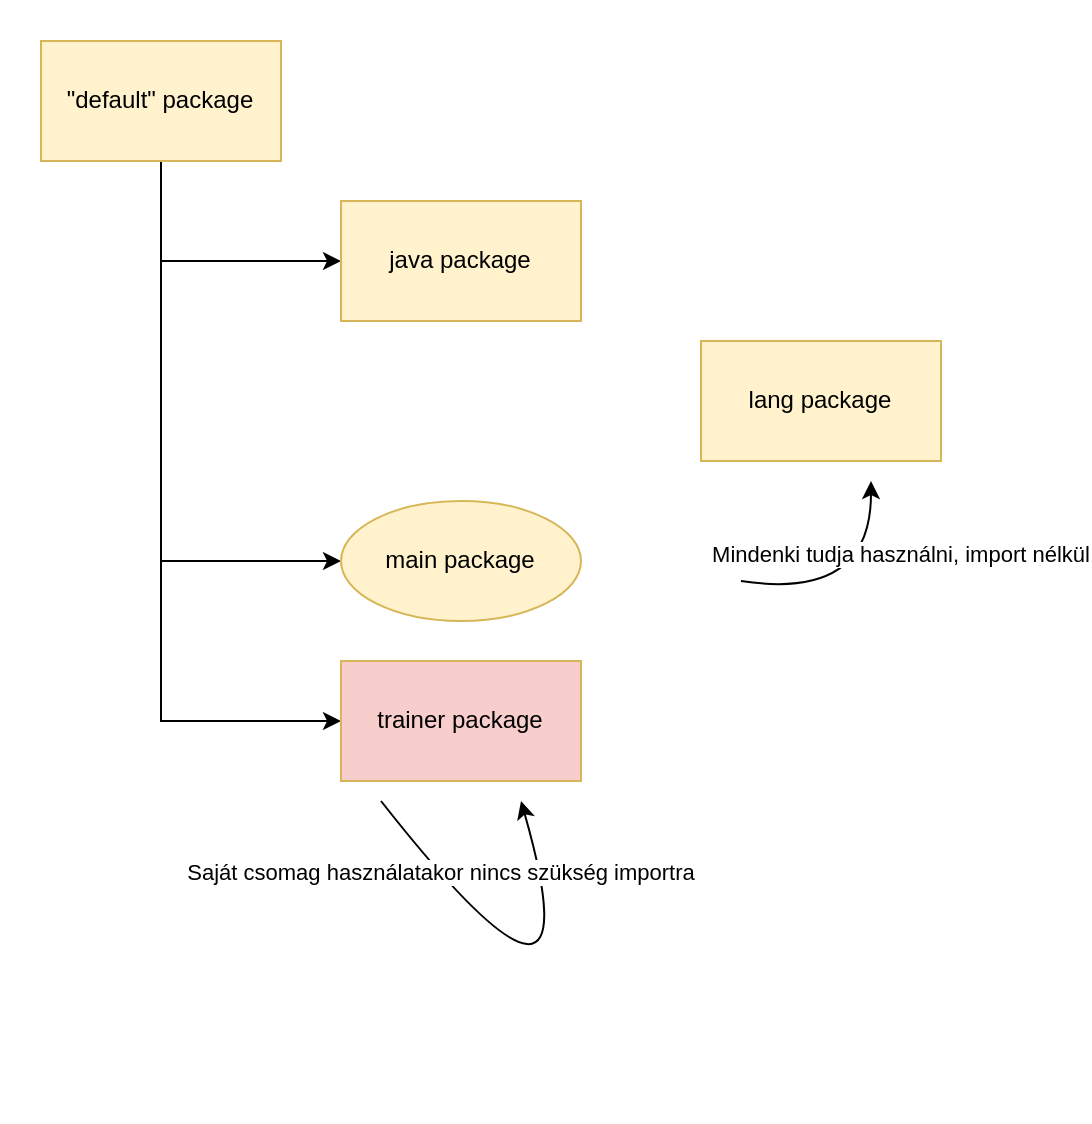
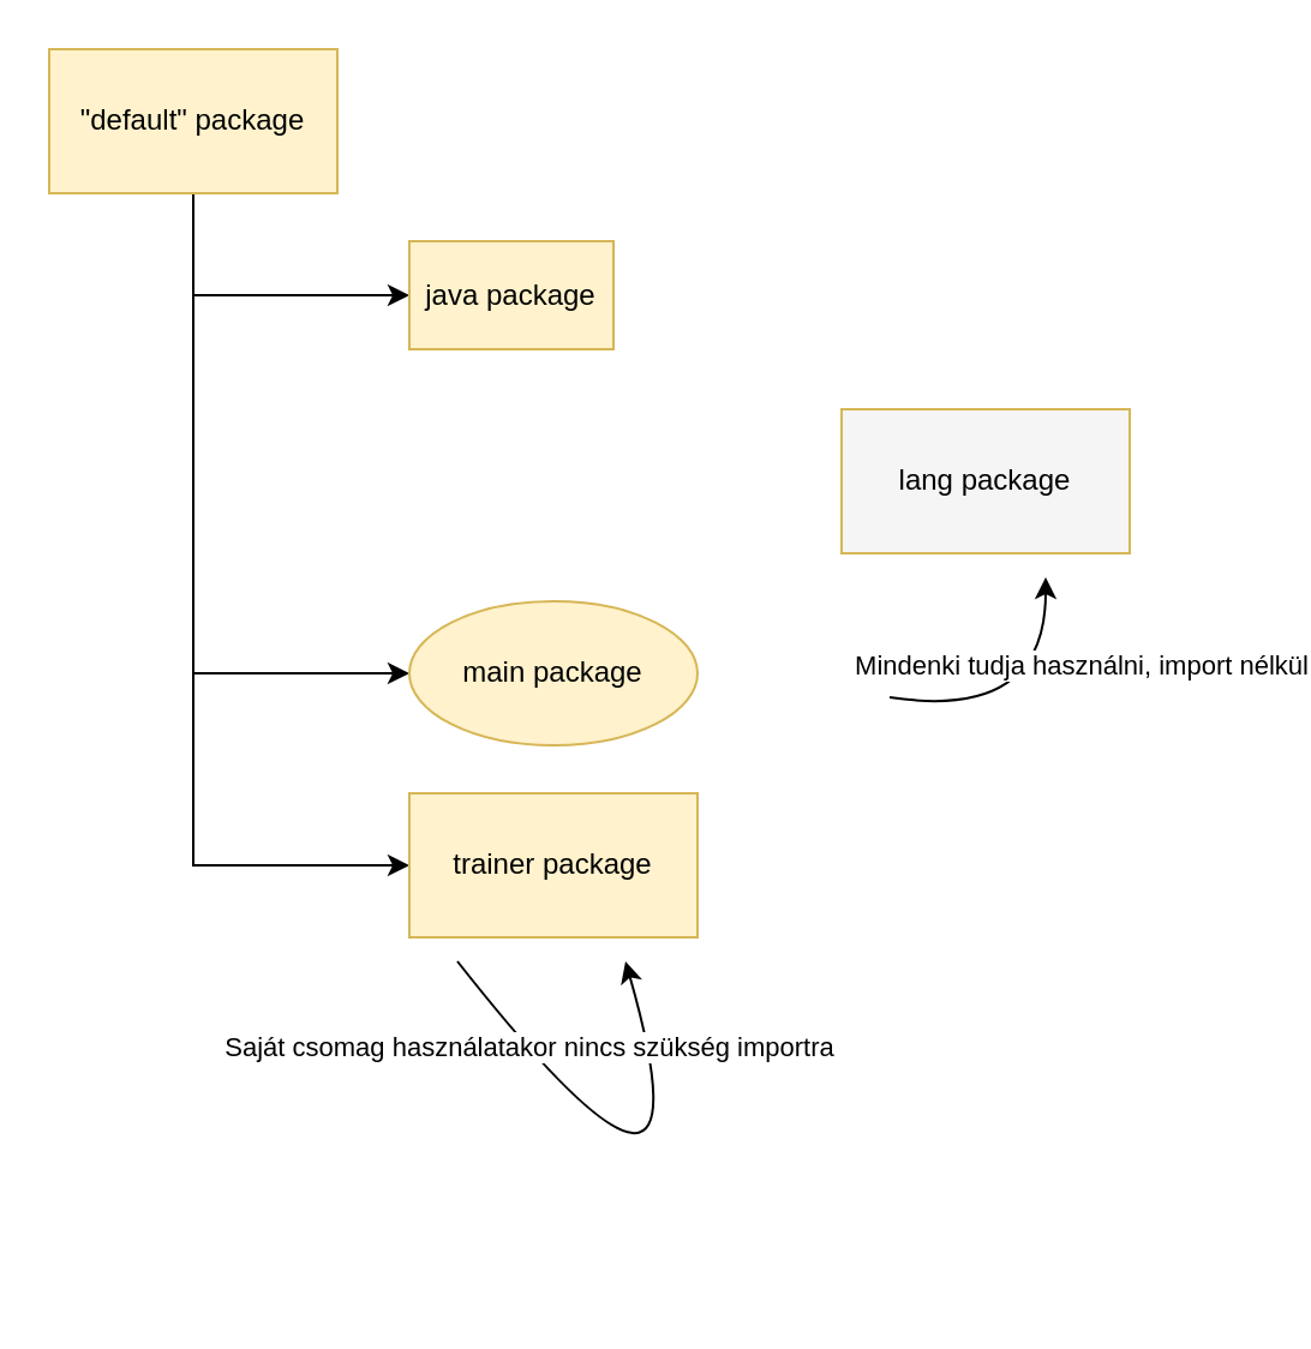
  <mxCell id="0" />
  <mxCell id="1" parent="0" />
  <mxCell id="2" style="edgeStyle=orthogonalEdgeStyle;rounded=0;orthogonalLoop=1;jettySize=auto;html=1;exitX=0.5;exitY=1;exitDx=0;exitDy=0;entryX=0;entryY=0.5;entryDx=0;entryDy=0;" edge="1" parent="1" source="5" target="8"><mxGeometry relative="1" as="geometry" /></mxCell>
  <mxCell id="3" style="edgeStyle=orthogonalEdgeStyle;rounded=0;orthogonalLoop=1;jettySize=auto;html=1;exitX=0.5;exitY=1;exitDx=0;exitDy=0;entryX=0;entryY=0.5;entryDx=0;entryDy=0;" edge="1" parent="1" source="5" target="6"><mxGeometry relative="1" as="geometry" /></mxCell>
  <mxCell id="4" style="edgeStyle=orthogonalEdgeStyle;rounded=0;orthogonalLoop=1;jettySize=auto;html=1;exitX=0.5;exitY=1;exitDx=0;exitDy=0;entryX=0;entryY=0.5;entryDx=0;entryDy=0;" edge="1" parent="1" source="5" target="7"><mxGeometry relative="1" as="geometry" /></mxCell>
  <mxCell id="5" value="&quot;default&quot; package" style="rounded=0;whiteSpace=wrap;html=1;fillColor=#fff2cc;strokeColor=#d6b656;" vertex="1" parent="1"><mxGeometry x="20" y="20" width="120" height="60" as="geometry" /></mxCell>
  <mxCell id="6" value="main package" style="ellipse;whiteSpace=wrap;html=1;fillColor=#fff2cc;strokeColor=#d6b656;" vertex="1" parent="1"><mxGeometry x="170" y="250" width="120" height="60" as="geometry" /></mxCell>
- <mxCell id="7" value="trainer package" style="rounded=0;whiteSpace=wrap;html=1;fillColor=#f8cecc;strokeColor=#d6b656;" vertex="1" parent="1"><mxGeometry x="170" y="330" width="120" height="60" as="geometry" /></mxCell>
- <mxCell id="8" value="java package" style="rounded=0;whiteSpace=wrap;html=1;fillColor=#fff2cc;strokeColor=#d6b656;" vertex="1" parent="1"><mxGeometry x="170" y="100" width="120" height="60" as="geometry" /></mxCell>
- <mxCell id="9" value="lang package" style="rounded=0;whiteSpace=wrap;html=1;fillColor=#fff2cc;strokeColor=#d6b656;" vertex="1" parent="1"><mxGeometry x="350" y="170" width="120" height="60" as="geometry" /></mxCell>
+ <mxCell id="7" value="trainer package" style="rounded=0;whiteSpace=wrap;html=1;fillColor=#fff2cc;strokeColor=#d6b656;" vertex="1" parent="1"><mxGeometry x="170" y="330" width="120" height="60" as="geometry" /></mxCell>
+ <mxCell id="8" value="java package" style="rounded=0;whiteSpace=wrap;html=1;fillColor=#fff2cc;strokeColor=#d6b656;" vertex="1" parent="1"><mxGeometry x="170" y="100" width="85" height="45" as="geometry" /></mxCell>
+ <mxCell id="9" value="lang package" style="rounded=0;whiteSpace=wrap;html=1;fillColor=#f5f5f5;strokeColor=#d6b656;" vertex="1" parent="1"><mxGeometry x="350" y="170" width="120" height="60" as="geometry" /></mxCell>
  <mxCell id="10" value="" style="curved=1;endArrow=classic;html=1;" edge="1" parent="1"><mxGeometry width="50" height="50" relative="1" as="geometry"><mxPoint x="370" y="290" as="sourcePoint" /><mxPoint x="435" y="240" as="targetPoint" /><Array as="points"><mxPoint x="435" y="300" /></Array></mxGeometry></mxCell>
  <mxCell id="11" value="Mindenki tudja használni, import nélkül" style="edgeLabel;html=1;align=center;verticalAlign=middle;resizable=0;points=[];" vertex="1" connectable="0" parent="10"><mxGeometry x="0.417" y="-14" relative="1" as="geometry"><mxPoint as="offset" /></mxGeometry></mxCell>
  <mxCell id="12" value="" style="curved=1;endArrow=classic;html=1;" edge="1" parent="1"><mxGeometry width="50" height="50" relative="1" as="geometry"><mxPoint x="190" y="400" as="sourcePoint" /><mxPoint x="260" y="400" as="targetPoint" /><Array as="points"><mxPoint x="300" y="540" /></Array></mxGeometry></mxCell>
  <mxCell id="13" value="Saját csomag használatakor nincs szükség importra" style="edgeLabel;html=1;align=center;verticalAlign=middle;resizable=0;points=[];" vertex="1" connectable="0" parent="12"><mxGeometry x="-0.714" y="1" relative="1" as="geometry"><mxPoint as="offset" /></mxGeometry></mxCell>
